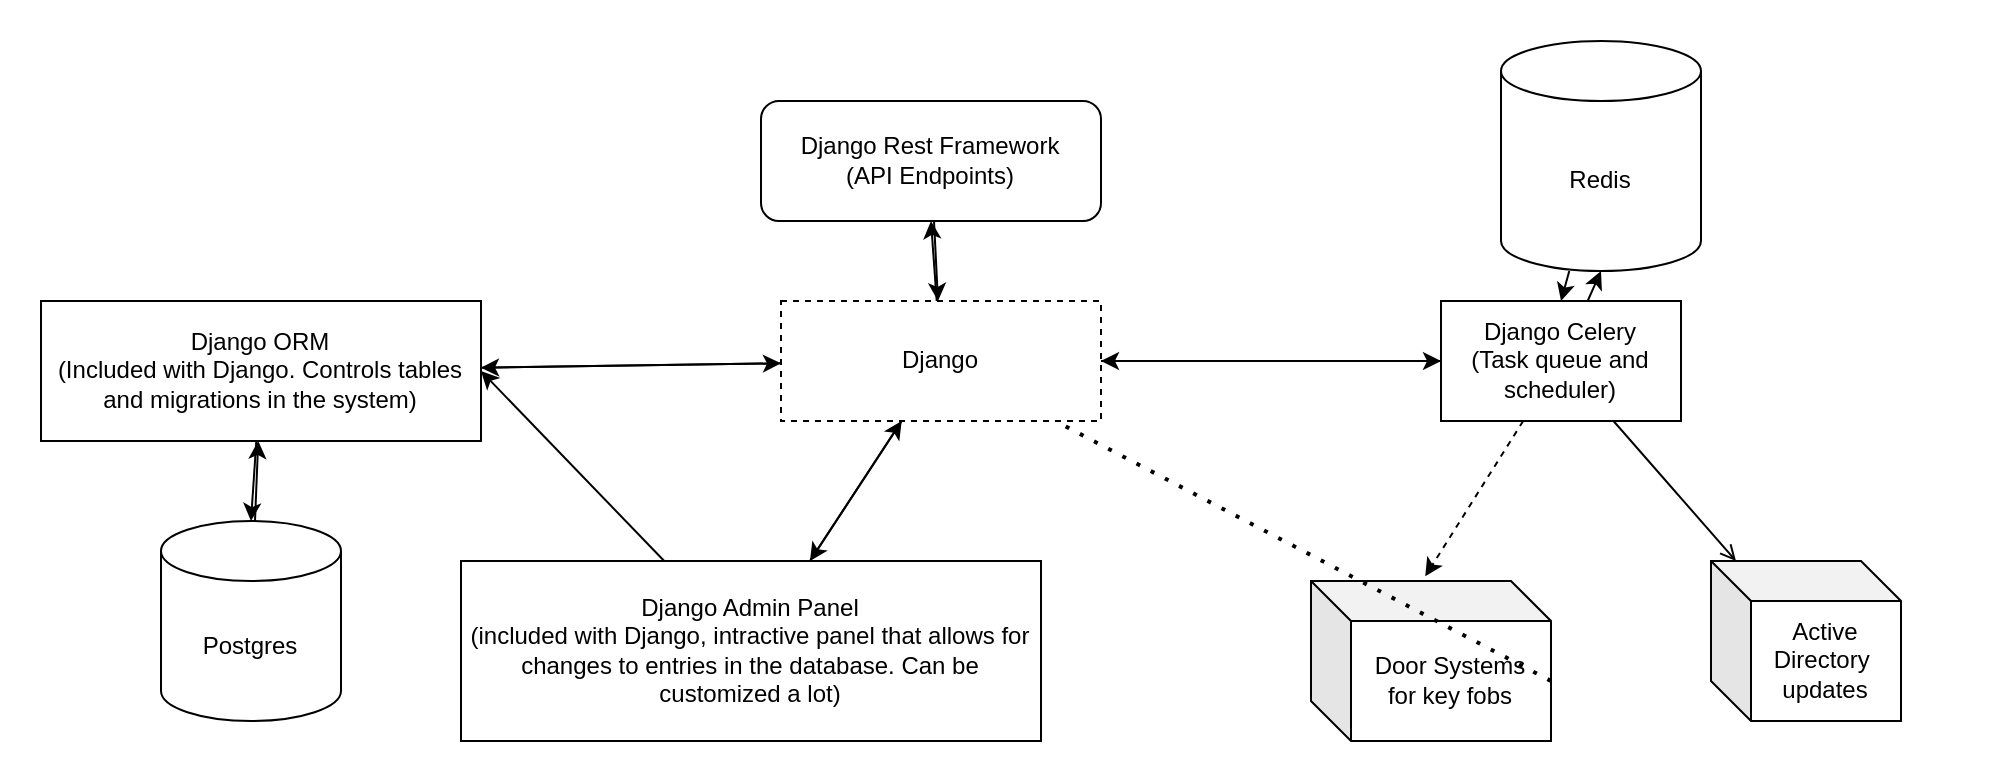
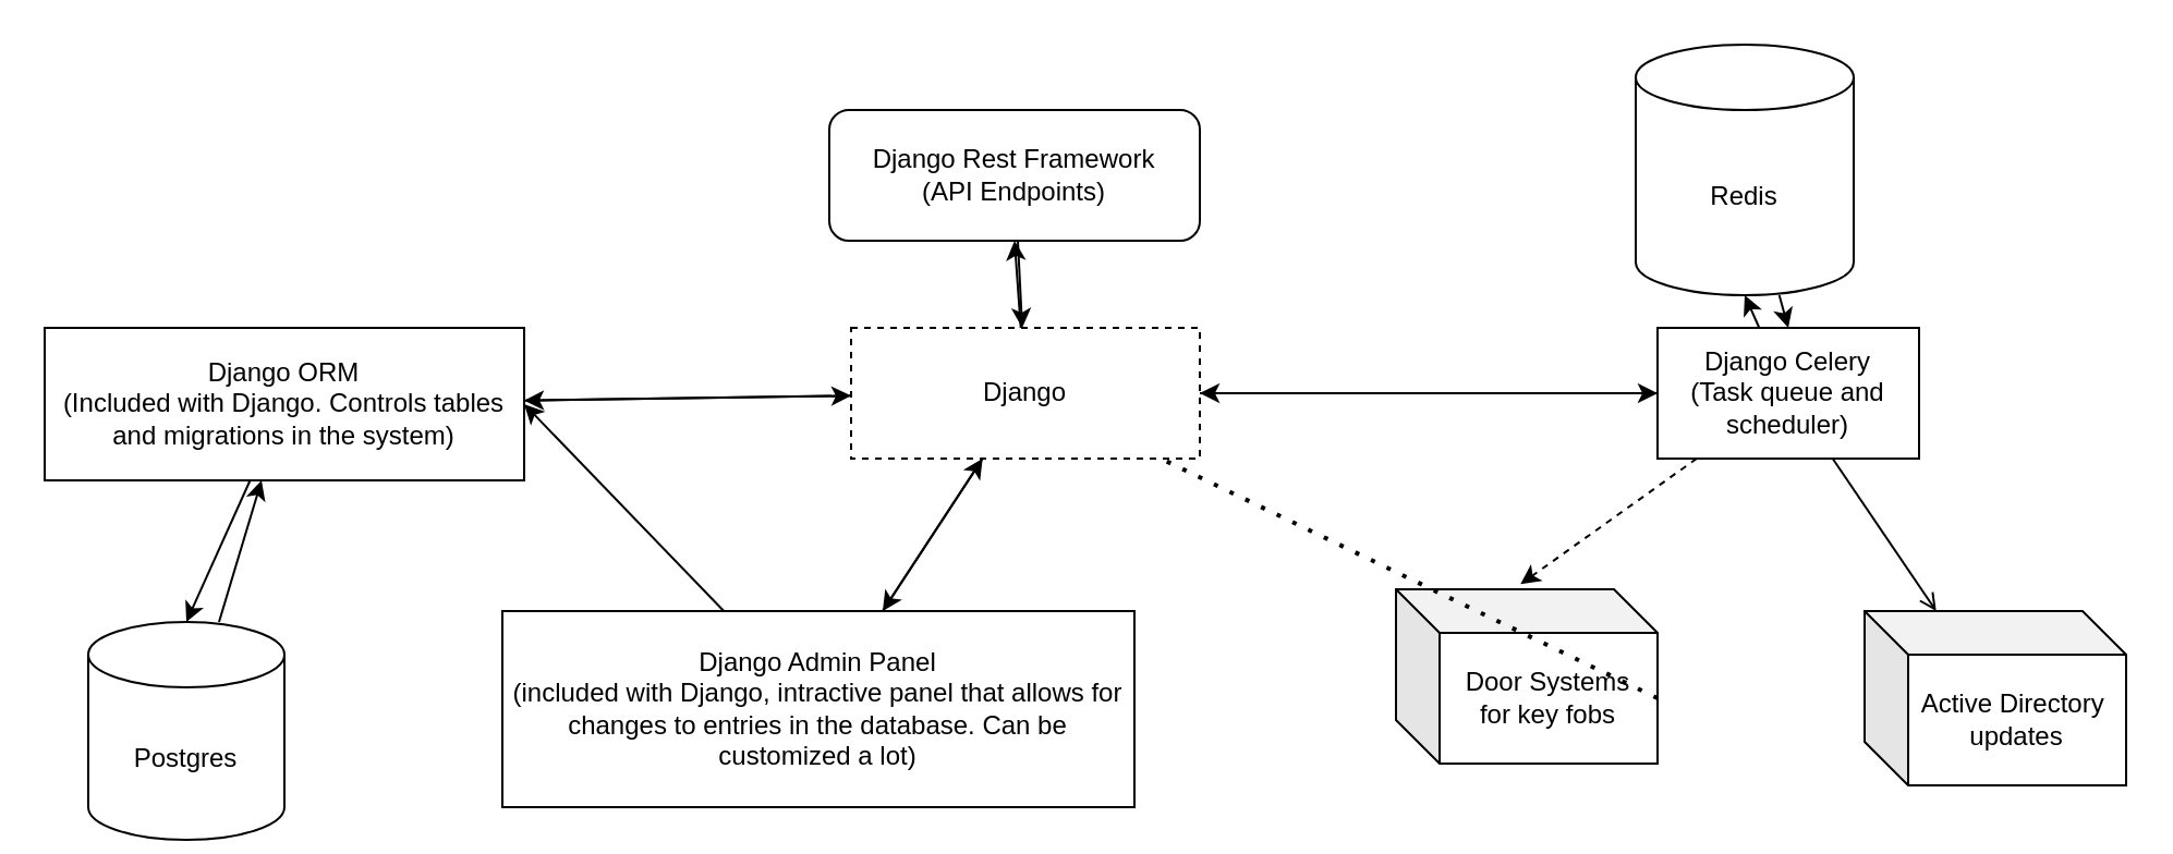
  <mxCell id="0" />
  <mxCell id="1" parent="0" />
  <mxCell id="2" style="edgeStyle=none;html=1;entryX=0;entryY=0.5;entryDx=0;entryDy=0;" edge="1" parent="1" source="6" target="13"><mxGeometry relative="1" as="geometry" /></mxCell>
  <mxCell id="3" style="edgeStyle=none;html=1;" edge="1" parent="1" source="6" target="19"><mxGeometry relative="1" as="geometry" /></mxCell>
  <mxCell id="4" style="edgeStyle=none;html=1;entryX=0.5;entryY=1;entryDx=0;entryDy=0;" edge="1" parent="1" source="6" target="8"><mxGeometry relative="1" as="geometry" /></mxCell>
  <mxCell id="5" style="edgeStyle=none;html=1;" edge="1" parent="1" source="6" target="26"><mxGeometry relative="1" as="geometry" /></mxCell>
  <mxCell id="6" value="Django" style="rounded=0;whiteSpace=wrap;html=1;dashed=1;" vertex="1" parent="1"><mxGeometry x="390" y="150" width="160" height="60" as="geometry" /></mxCell>
  <mxCell id="7" style="edgeStyle=none;html=1;" edge="1" parent="1" source="8" target="6"><mxGeometry relative="1" as="geometry" /></mxCell>
  <mxCell id="8" value="Django Rest Framework&lt;br&gt;(API Endpoints)" style="whiteSpace=wrap;html=1;rounded=1;" vertex="1" parent="1"><mxGeometry x="380" y="50" width="170" height="60" as="geometry" /></mxCell>
  <mxCell id="9" style="edgeStyle=none;html=1;entryX=1;entryY=0.5;entryDx=0;entryDy=0;" edge="1" parent="1" source="13" target="6"><mxGeometry relative="1" as="geometry" /></mxCell>
  <mxCell id="10" style="edgeStyle=none;html=1;entryX=0.476;entryY=-0.029;entryDx=0;entryDy=0;entryPerimeter=0;dashed=1;" edge="1" parent="1" source="13" target="14"><mxGeometry relative="1" as="geometry"><mxPoint x="746.667" y="260" as="targetPoint" /></mxGeometry></mxCell>
  <mxCell id="11" style="edgeStyle=none;html=1;endArrow=open;" edge="1" parent="1" source="13" target="15"><mxGeometry relative="1" as="geometry" /></mxCell>
  <mxCell id="12" style="edgeStyle=none;html=1;entryX=0.5;entryY=1;entryDx=0;entryDy=0;entryPerimeter=0;" edge="1" parent="1" source="13" target="21"><mxGeometry relative="1" as="geometry" /></mxCell>
- <mxCell id="13" value="Django Celery&lt;br&gt;(Task queue and scheduler)" style="rounded=0;whiteSpace=wrap;html=1;" vertex="1" parent="1"><mxGeometry x="720" y="150" width="120" height="60" as="geometry" /></mxCell>
- <mxCell id="14" value="Door Systems&lt;br&gt;for key fobs" style="shape=cube;whiteSpace=wrap;html=1;boundedLbl=1;backgroundOutline=1;darkOpacity=0.05;darkOpacity2=0.1;" vertex="1" parent="1"><mxGeometry x="655" y="290" width="120" height="80" as="geometry" /></mxCell>
- <mxCell id="15" value="Active Directory&amp;nbsp;&lt;br&gt;updates" style="shape=cube;whiteSpace=wrap;html=1;boundedLbl=1;backgroundOutline=1;darkOpacity=0.05;darkOpacity2=0.1;" vertex="1" parent="1"><mxGeometry x="855" y="280" width="95" height="80" as="geometry" /></mxCell>
+ <mxCell id="13" value="Django Celery&lt;br&gt;(Task queue and scheduler)" style="rounded=0;whiteSpace=wrap;html=1;" vertex="1" parent="1"><mxGeometry x="760" y="150" width="120" height="60" as="geometry" /></mxCell>
+ <mxCell id="14" value="Door Systems&lt;br&gt;for key fobs" style="shape=cube;whiteSpace=wrap;html=1;boundedLbl=1;backgroundOutline=1;darkOpacity=0.05;darkOpacity2=0.1;" vertex="1" parent="1"><mxGeometry x="640" y="270" width="120" height="80" as="geometry" /></mxCell>
+ <mxCell id="15" value="Active Directory&amp;nbsp;&lt;br&gt;updates" style="shape=cube;whiteSpace=wrap;html=1;boundedLbl=1;backgroundOutline=1;darkOpacity=0.05;darkOpacity2=0.1;" vertex="1" parent="1"><mxGeometry x="855" y="280" width="120" height="80" as="geometry" /></mxCell>
  <mxCell id="16" value="" style="endArrow=none;dashed=1;html=1;dashPattern=1 3;strokeWidth=2;exitX=0;exitY=0;exitDx=120;exitDy=50;exitPerimeter=0;" edge="1" parent="1" source="14" target="6"><mxGeometry width="50" height="50" relative="1" as="geometry"><mxPoint x="795" y="330" as="sourcePoint" /><mxPoint x="865" y="320" as="targetPoint" /></mxGeometry></mxCell>
  <mxCell id="17" style="edgeStyle=none;html=1;entryX=0.5;entryY=0;entryDx=0;entryDy=0;entryPerimeter=0;" edge="1" parent="1" source="19" target="23"><mxGeometry relative="1" as="geometry" /></mxCell>
  <mxCell id="18" style="edgeStyle=none;html=1;" edge="1" parent="1" source="19" target="6"><mxGeometry relative="1" as="geometry" /></mxCell>
  <mxCell id="19" value="Django ORM&lt;br&gt;(Included with Django. Controls tables and migrations in the system)" style="rounded=0;whiteSpace=wrap;html=1;" vertex="1" parent="1"><mxGeometry x="20" y="150" width="220" height="70" as="geometry" /></mxCell>
  <mxCell id="20" style="edgeStyle=none;html=1;entryX=0.5;entryY=0;entryDx=0;entryDy=0;" edge="1" parent="1" source="21" target="13"><mxGeometry relative="1" as="geometry" /></mxCell>
  <mxCell id="21" value="Redis" style="shape=cylinder3;whiteSpace=wrap;html=1;boundedLbl=1;backgroundOutline=1;size=15;" vertex="1" parent="1"><mxGeometry x="750" y="20" width="100" height="115" as="geometry" /></mxCell>
  <mxCell id="22" style="edgeStyle=none;html=1;" edge="1" parent="1" source="23" target="19"><mxGeometry relative="1" as="geometry" /></mxCell>
- <mxCell id="23" value="Postgres" style="shape=cylinder3;whiteSpace=wrap;html=1;boundedLbl=1;backgroundOutline=1;size=15;" vertex="1" parent="1"><mxGeometry x="80" y="260" width="90" height="100" as="geometry" /></mxCell>
+ <mxCell id="23" value="Postgres" style="shape=cylinder3;whiteSpace=wrap;html=1;boundedLbl=1;backgroundOutline=1;size=15;" vertex="1" parent="1"><mxGeometry x="40" y="285" width="90" height="100" as="geometry" /></mxCell>
  <mxCell id="24" style="edgeStyle=none;html=1;" edge="1" parent="1" source="26" target="6"><mxGeometry relative="1" as="geometry" /></mxCell>
  <mxCell id="25" style="edgeStyle=none;html=1;entryX=1;entryY=0.5;entryDx=0;entryDy=0;" edge="1" parent="1" source="26" target="19"><mxGeometry relative="1" as="geometry" /></mxCell>
  <mxCell id="26" value="Django Admin Panel&lt;br&gt;(included with Django, intractive panel that allows for changes to entries in the database. Can be customized a lot)" style="rounded=0;whiteSpace=wrap;html=1;" vertex="1" parent="1"><mxGeometry x="230" y="280" width="290" height="90" as="geometry" /></mxCell>
